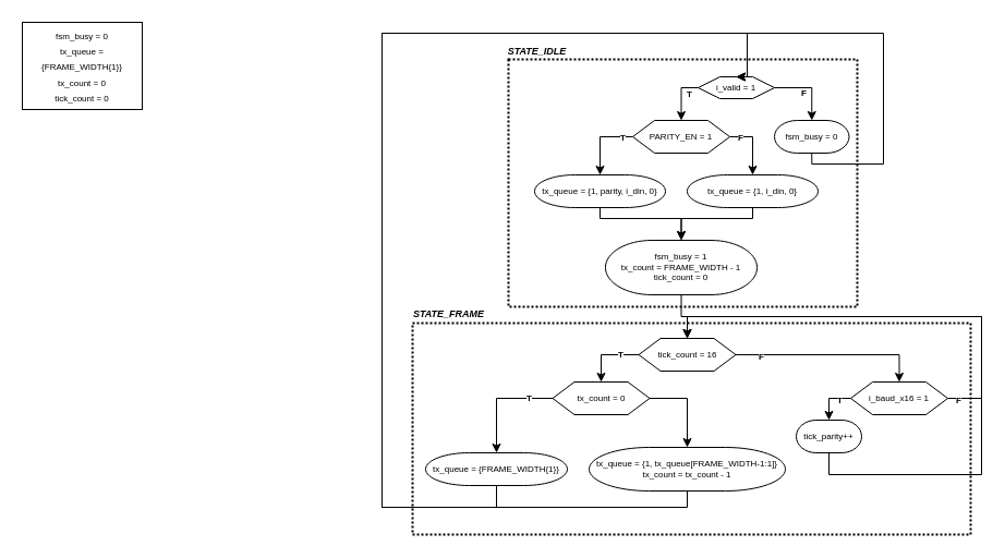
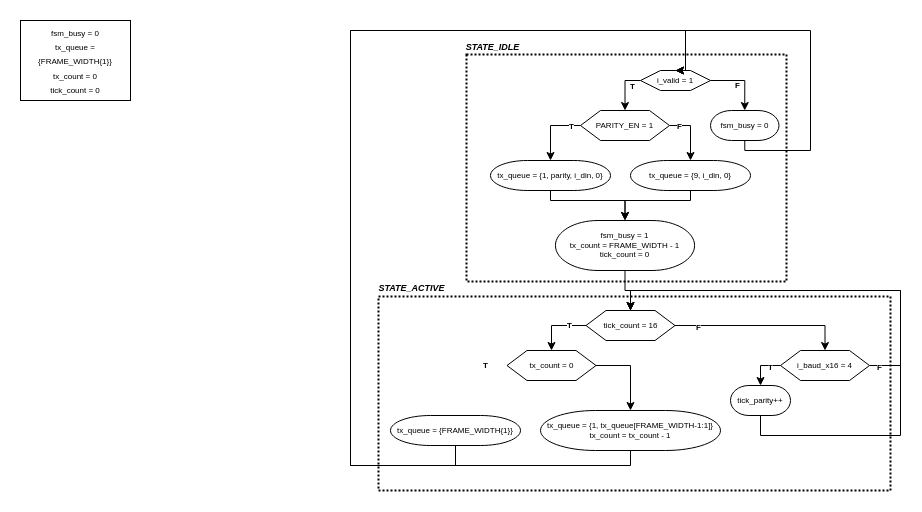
  <mxCell id="0" />
  <mxCell id="1" parent="0" />
  <mxCell id="2" value="" style="rounded=0;whiteSpace=wrap;html=1;dashed=1;dashPattern=1 1;fontSize=8;strokeWidth=2;" vertex="1" parent="1"><mxGeometry x="466" y="54" width="320" height="227" as="geometry" /></mxCell>
  <mxCell id="3" value="" style="rounded=0;whiteSpace=wrap;html=1;fontSize=8;dashed=1;dashPattern=1 1;strokeWidth=2;" vertex="1" parent="1"><mxGeometry x="378" y="296" width="512" height="194" as="geometry" /></mxCell>
  <mxCell id="4" value="&lt;font style=&quot;font-size: 8px;&quot;&gt;fsm_busy = 0&lt;br&gt;tx_queue = {FRAME_WIDTH{1}}&lt;br&gt;tx_count = 0&lt;br&gt;tick_count = 0&lt;br&gt;&lt;/font&gt;" style="rounded=0;whiteSpace=wrap;html=1;" vertex="1" parent="1"><mxGeometry x="20" y="20" width="110" height="80" as="geometry" /></mxCell>
  <mxCell id="5" style="edgeStyle=orthogonalEdgeStyle;rounded=0;orthogonalLoop=1;jettySize=auto;html=1;exitX=1;exitY=0.5;exitDx=0;exitDy=0;entryX=0.5;entryY=0;entryDx=0;entryDy=0;entryPerimeter=0;fontSize=8;" edge="1" parent="1" source="7" target="9"><mxGeometry relative="1" as="geometry" /></mxCell>
  <mxCell id="6" style="edgeStyle=orthogonalEdgeStyle;rounded=0;orthogonalLoop=1;jettySize=auto;html=1;exitX=0;exitY=0.5;exitDx=0;exitDy=0;entryX=0.5;entryY=0;entryDx=0;entryDy=0;fontSize=8;" edge="1" parent="1" source="7" target="13"><mxGeometry relative="1" as="geometry" /></mxCell>
  <mxCell id="7" value="i_valid = 1" style="shape=hexagon;perimeter=hexagonPerimeter2;whiteSpace=wrap;html=1;fixedSize=1;fontSize=8;" vertex="1" parent="1"><mxGeometry x="640" y="70" width="70" height="20" as="geometry" /></mxCell>
  <mxCell id="8" style="edgeStyle=orthogonalEdgeStyle;rounded=0;orthogonalLoop=1;jettySize=auto;html=1;exitX=0.5;exitY=1;exitDx=0;exitDy=0;exitPerimeter=0;entryX=0.5;entryY=0;entryDx=0;entryDy=0;fontSize=8;" edge="1" parent="1" source="9" target="7"><mxGeometry relative="1" as="geometry"><Array as="points"><mxPoint x="744" y="150" /><mxPoint x="810" y="150" /><mxPoint x="810" y="30" /><mxPoint x="685" y="30" /></Array></mxGeometry></mxCell>
  <mxCell id="9" value="fsm_busy = 0" style="strokeWidth=1;html=1;shape=mxgraph.flowchart.terminator;whiteSpace=wrap;fontSize=8;" vertex="1" parent="1"><mxGeometry x="710" y="110" width="68.5" height="30" as="geometry" /></mxCell>
  <mxCell id="10" style="edgeStyle=orthogonalEdgeStyle;rounded=0;orthogonalLoop=1;jettySize=auto;html=1;exitX=0;exitY=0.5;exitDx=0;exitDy=0;fontSize=8;" edge="1" parent="1" source="13" target="15"><mxGeometry relative="1" as="geometry" /></mxCell>
  <mxCell id="11" value="T" style="edgeLabel;html=1;align=center;verticalAlign=middle;resizable=0;points=[];fontSize=8;fontStyle=1" vertex="1" connectable="0" parent="10"><mxGeometry x="-0.301" y="-1" relative="1" as="geometry"><mxPoint x="13" y="1" as="offset" /></mxGeometry></mxCell>
  <mxCell id="12" style="edgeStyle=orthogonalEdgeStyle;rounded=0;orthogonalLoop=1;jettySize=auto;html=1;exitX=1;exitY=0.5;exitDx=0;exitDy=0;entryX=0.5;entryY=0;entryDx=0;entryDy=0;entryPerimeter=0;fontSize=8;" edge="1" parent="1" source="13" target="17"><mxGeometry relative="1" as="geometry" /></mxCell>
  <mxCell id="13" value="PARITY_EN = 1" style="shape=hexagon;perimeter=hexagonPerimeter2;whiteSpace=wrap;html=1;fixedSize=1;fontSize=8;" vertex="1" parent="1"><mxGeometry x="580" y="110" width="89" height="30" as="geometry" /></mxCell>
  <mxCell id="14" style="edgeStyle=orthogonalEdgeStyle;rounded=0;orthogonalLoop=1;jettySize=auto;html=1;exitX=0.5;exitY=1;exitDx=0;exitDy=0;exitPerimeter=0;entryX=0.5;entryY=0;entryDx=0;entryDy=0;entryPerimeter=0;fontSize=8;" edge="1" parent="1" source="15" target="19"><mxGeometry relative="1" as="geometry"><Array as="points"><mxPoint x="550" y="200" /><mxPoint x="625" y="200" /></Array></mxGeometry></mxCell>
  <mxCell id="15" value="tx_queue = {1, parity, i_din, 0}" style="strokeWidth=1;html=1;shape=mxgraph.flowchart.terminator;whiteSpace=wrap;fontSize=8;" vertex="1" parent="1"><mxGeometry x="490" y="160" width="120" height="30" as="geometry" /></mxCell>
  <mxCell id="16" style="edgeStyle=orthogonalEdgeStyle;rounded=0;orthogonalLoop=1;jettySize=auto;html=1;exitX=0.5;exitY=1;exitDx=0;exitDy=0;exitPerimeter=0;entryX=0.5;entryY=0;entryDx=0;entryDy=0;entryPerimeter=0;fontSize=8;" edge="1" parent="1" source="17" target="19"><mxGeometry relative="1" as="geometry"><Array as="points"><mxPoint x="690" y="200" /><mxPoint x="625" y="200" /></Array></mxGeometry></mxCell>
- <mxCell id="17" value="tx_queue = {1, i_din, 0}" style="strokeWidth=1;html=1;shape=mxgraph.flowchart.terminator;whiteSpace=wrap;fontSize=8;" vertex="1" parent="1"><mxGeometry x="630" y="160" width="120" height="30" as="geometry" /></mxCell>
+ <mxCell id="17" value="tx_queue = {9, i_din, 0}" style="strokeWidth=1;html=1;shape=mxgraph.flowchart.terminator;whiteSpace=wrap;fontSize=8;" vertex="1" parent="1"><mxGeometry x="630" y="160" width="120" height="30" as="geometry" /></mxCell>
  <mxCell id="18" style="edgeStyle=orthogonalEdgeStyle;rounded=0;orthogonalLoop=1;jettySize=auto;html=1;exitX=0.5;exitY=1;exitDx=0;exitDy=0;exitPerimeter=0;entryX=0.5;entryY=0;entryDx=0;entryDy=0;fontSize=8;" edge="1" parent="1" source="19" target="25"><mxGeometry relative="1" as="geometry" /></mxCell>
  <mxCell id="19" value="fsm_busy = 1&lt;br&gt;tx_count = FRAME_WIDTH - 1&lt;br&gt;tick_count = 0&lt;br&gt;" style="strokeWidth=1;html=1;shape=mxgraph.flowchart.terminator;whiteSpace=wrap;fontSize=8;" vertex="1" parent="1"><mxGeometry x="554.94" y="220" width="139.13" height="50" as="geometry" /></mxCell>
  <mxCell id="20" value="T" style="edgeLabel;html=1;align=center;verticalAlign=middle;resizable=0;points=[];fontSize=8;fontStyle=1" vertex="1" connectable="0" parent="1"><mxGeometry x="641.003" y="152" as="geometry"><mxPoint x="-10" y="-67" as="offset" /></mxGeometry></mxCell>
  <mxCell id="21" value="F" style="edgeLabel;html=1;align=center;verticalAlign=middle;resizable=0;points=[];fontSize=8;fontStyle=1" vertex="1" connectable="0" parent="1"><mxGeometry x="678.003" y="119" as="geometry"><mxPoint y="6" as="offset" /></mxGeometry></mxCell>
  <mxCell id="22" value="F" style="edgeLabel;html=1;align=center;verticalAlign=middle;resizable=0;points=[];fontSize=8;fontStyle=1" vertex="1" connectable="0" parent="1"><mxGeometry x="736.003" y="78" as="geometry"><mxPoint y="6" as="offset" /></mxGeometry></mxCell>
  <mxCell id="23" style="edgeStyle=orthogonalEdgeStyle;rounded=0;orthogonalLoop=1;jettySize=auto;html=1;exitX=0;exitY=0.5;exitDx=0;exitDy=0;fontSize=8;" edge="1" parent="1" source="25" target="28"><mxGeometry relative="1" as="geometry" /></mxCell>
  <mxCell id="24" style="edgeStyle=orthogonalEdgeStyle;rounded=0;orthogonalLoop=1;jettySize=auto;html=1;exitX=1;exitY=0.5;exitDx=0;exitDy=0;entryX=0.5;entryY=0;entryDx=0;entryDy=0;fontSize=8;" edge="1" parent="1" source="25" target="37"><mxGeometry relative="1" as="geometry" /></mxCell>
  <mxCell id="25" value="tick_count = 16" style="shape=hexagon;perimeter=hexagonPerimeter2;whiteSpace=wrap;html=1;fixedSize=1;fontSize=8;" vertex="1" parent="1"><mxGeometry x="585.5" y="310" width="89" height="30" as="geometry" /></mxCell>
  <mxCell id="26" style="edgeStyle=orthogonalEdgeStyle;rounded=0;orthogonalLoop=1;jettySize=auto;html=1;exitX=1;exitY=0.5;exitDx=0;exitDy=0;entryX=0.5;entryY=0;entryDx=0;entryDy=0;entryPerimeter=0;fontSize=8;" edge="1" parent="1" source="28" target="32"><mxGeometry relative="1" as="geometry" /></mxCell>
- <mxCell id="27" style="edgeStyle=orthogonalEdgeStyle;rounded=0;orthogonalLoop=1;jettySize=auto;html=1;exitX=0;exitY=0.5;exitDx=0;exitDy=0;entryX=0.5;entryY=0;entryDx=0;entryDy=0;entryPerimeter=0;fontSize=8;" edge="1" parent="1" source="28" target="30"><mxGeometry relative="1" as="geometry" /></mxCell>
  <mxCell id="28" value="tx_count = 0" style="shape=hexagon;perimeter=hexagonPerimeter2;whiteSpace=wrap;html=1;fixedSize=1;fontSize=8;" vertex="1" parent="1"><mxGeometry x="506.5" y="350" width="89" height="30" as="geometry" /></mxCell>
  <mxCell id="29" style="edgeStyle=orthogonalEdgeStyle;rounded=0;orthogonalLoop=1;jettySize=auto;html=1;exitX=0.5;exitY=1;exitDx=0;exitDy=0;exitPerimeter=0;entryX=0.5;entryY=0;entryDx=0;entryDy=0;fontSize=8;" edge="1" parent="1" source="30" target="7"><mxGeometry relative="1" as="geometry"><Array as="points"><mxPoint x="455" y="465" /><mxPoint x="350" y="465" /><mxPoint x="350" y="30" /><mxPoint x="685" y="30" /></Array></mxGeometry></mxCell>
  <mxCell id="30" value="tx_queue = {FRAME_WIDTH{1}}" style="strokeWidth=1;html=1;shape=mxgraph.flowchart.terminator;whiteSpace=wrap;fontSize=8;" vertex="1" parent="1"><mxGeometry x="390" y="415" width="130" height="30" as="geometry" /></mxCell>
  <mxCell id="31" style="edgeStyle=orthogonalEdgeStyle;rounded=0;orthogonalLoop=1;jettySize=auto;html=1;exitX=0.5;exitY=1;exitDx=0;exitDy=0;exitPerimeter=0;entryX=0.5;entryY=0;entryDx=0;entryDy=0;fontSize=8;" edge="1" parent="1" source="32" target="7"><mxGeometry relative="1" as="geometry"><Array as="points"><mxPoint x="630" y="465" /><mxPoint x="350" y="465" /><mxPoint x="350" y="30" /><mxPoint x="685" y="30" /></Array></mxGeometry></mxCell>
  <mxCell id="32" value="tx_queue = {1, tx_queue[FRAME_WIDTH-1:1]}&lt;br&gt;tx_count = tx_count - 1" style="strokeWidth=1;html=1;shape=mxgraph.flowchart.terminator;whiteSpace=wrap;fontSize=8;" vertex="1" parent="1"><mxGeometry x="540" y="410" width="180" height="40" as="geometry" /></mxCell>
  <mxCell id="33" style="edgeStyle=orthogonalEdgeStyle;rounded=0;orthogonalLoop=1;jettySize=auto;html=1;exitX=0.5;exitY=1;exitDx=0;exitDy=0;exitPerimeter=0;entryX=0.5;entryY=0;entryDx=0;entryDy=0;fontSize=8;" edge="1" parent="1" source="34" target="25"><mxGeometry relative="1" as="geometry"><Array as="points"><mxPoint x="760" y="435" /><mxPoint x="900" y="435" /><mxPoint x="900" y="290" /><mxPoint x="630" y="290" /></Array></mxGeometry></mxCell>
  <mxCell id="34" value="tick_parity++" style="strokeWidth=1;html=1;shape=mxgraph.flowchart.terminator;whiteSpace=wrap;fontSize=8;" vertex="1" parent="1"><mxGeometry x="730" y="385" width="60" height="30" as="geometry" /></mxCell>
  <mxCell id="35" style="edgeStyle=orthogonalEdgeStyle;rounded=0;orthogonalLoop=1;jettySize=auto;html=1;exitX=0;exitY=0.5;exitDx=0;exitDy=0;entryX=0.5;entryY=0;entryDx=0;entryDy=0;entryPerimeter=0;fontSize=8;" edge="1" parent="1" source="37" target="34"><mxGeometry relative="1" as="geometry" /></mxCell>
  <mxCell id="36" style="edgeStyle=orthogonalEdgeStyle;rounded=0;orthogonalLoop=1;jettySize=auto;html=1;exitX=1;exitY=0.5;exitDx=0;exitDy=0;entryX=0.5;entryY=0;entryDx=0;entryDy=0;fontSize=8;" edge="1" parent="1" source="37" target="25"><mxGeometry relative="1" as="geometry"><Array as="points"><mxPoint x="900" y="365" /><mxPoint x="900" y="290" /><mxPoint x="630" y="290" /></Array></mxGeometry></mxCell>
- <mxCell id="37" value="i_baud_x16 = 1" style="shape=hexagon;perimeter=hexagonPerimeter2;whiteSpace=wrap;html=1;fixedSize=1;fontSize=8;" vertex="1" parent="1"><mxGeometry x="780" y="350" width="89" height="30" as="geometry" /></mxCell>
+ <mxCell id="37" value="i_baud_x16 = 4" style="shape=hexagon;perimeter=hexagonPerimeter2;whiteSpace=wrap;html=1;fixedSize=1;fontSize=8;" vertex="1" parent="1"><mxGeometry x="780" y="350" width="89" height="30" as="geometry" /></mxCell>
  <mxCell id="38" value="T" style="edgeLabel;html=1;align=center;verticalAlign=middle;resizable=0;points=[];fontSize=8;fontStyle=1" vertex="1" connectable="0" parent="1"><mxGeometry x="480.002" y="99.002" as="geometry"><mxPoint x="88" y="225" as="offset" /></mxGeometry></mxCell>
  <mxCell id="39" value="T" style="edgeLabel;html=1;align=center;verticalAlign=middle;resizable=0;points=[];fontSize=8;fontStyle=1" vertex="1" connectable="0" parent="1"><mxGeometry x="494.002" y="103.002" as="geometry"><mxPoint x="-10" y="261" as="offset" /></mxGeometry></mxCell>
  <mxCell id="40" value="T" style="edgeLabel;html=1;align=center;verticalAlign=middle;resizable=0;points=[];fontSize=8;fontStyle=1" vertex="1" connectable="0" parent="1"><mxGeometry x="502.002" y="114.002" as="geometry"><mxPoint x="267" y="252" as="offset" /></mxGeometry></mxCell>
  <mxCell id="41" value="F" style="edgeLabel;html=1;align=center;verticalAlign=middle;resizable=0;points=[];fontSize=8;fontStyle=1" vertex="1" connectable="0" parent="1"><mxGeometry x="776.003" y="127" as="geometry"><mxPoint x="102" y="239" as="offset" /></mxGeometry></mxCell>
  <mxCell id="42" value="F" style="edgeLabel;html=1;align=center;verticalAlign=middle;resizable=0;points=[];fontSize=8;fontStyle=1" vertex="1" connectable="0" parent="1"><mxGeometry x="595.003" y="87" as="geometry"><mxPoint x="102" y="239" as="offset" /></mxGeometry></mxCell>
  <mxCell id="43" value="&lt;font style=&quot;font-size: 9px;&quot;&gt;&lt;b&gt;&lt;i&gt;STATE_IDLE&lt;/i&gt;&lt;/b&gt;&lt;/font&gt;" style="text;html=1;align=center;verticalAlign=middle;resizable=0;points=[];autosize=1;strokeColor=none;fillColor=none;fontSize=8;" vertex="1" parent="1"><mxGeometry x="457" y="37" width="70" height="20" as="geometry" /></mxCell>
- <mxCell id="44" value="&lt;b&gt;&lt;i&gt;STATE_FRAME&lt;/i&gt;&lt;/b&gt;" style="text;html=1;align=center;verticalAlign=middle;resizable=0;points=[];autosize=1;strokeColor=none;fillColor=none;fontSize=9;" vertex="1" parent="1"><mxGeometry x="371" y="278" width="80" height="20" as="geometry" /></mxCell>
+ <mxCell id="44" value="&lt;b&gt;&lt;i&gt;STATE_ACTIVE&lt;/i&gt;&lt;/b&gt;" style="text;html=1;align=center;verticalAlign=middle;resizable=0;points=[];autosize=1;strokeColor=none;fillColor=none;fontSize=9;" vertex="1" parent="1"><mxGeometry x="371" y="278" width="80" height="20" as="geometry" /></mxCell>
